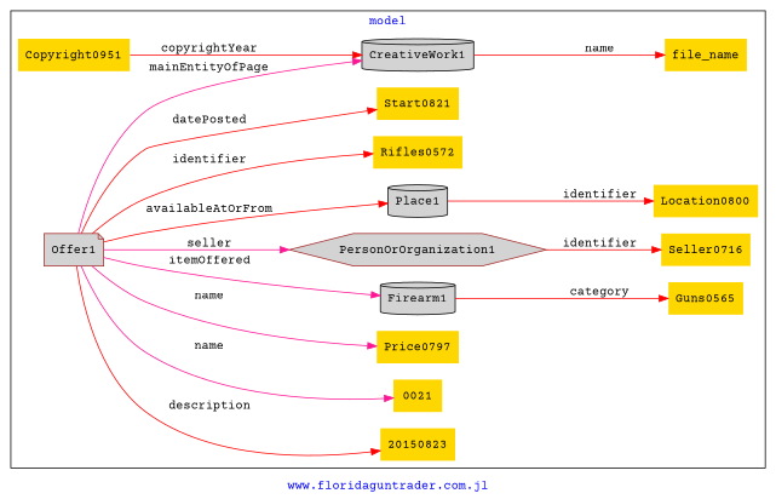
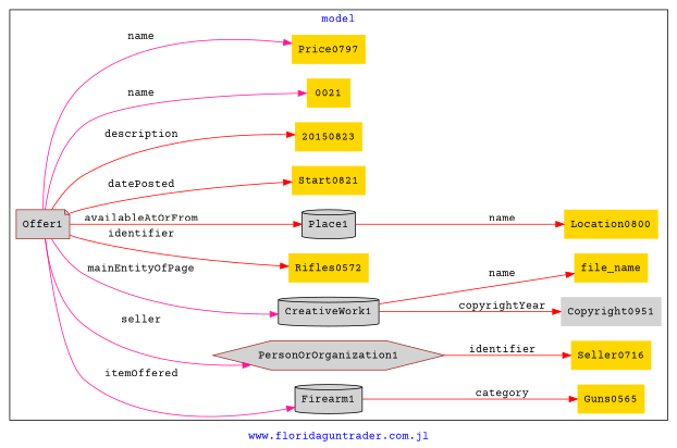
  digraph {
    fontcolor=blue
    fontname="Courier Prime"
    label="www.floridaguntrader.com.jl"
    rankdir=LR
    remincross=true
    node [color=brown fillcolor=gold fontname="Courier Prime" shape=plaintext style=filled]
    edge [color=red fontcolor=black fontname="Courier Prime"]
    n1 [color=black fillcolor=lightgray label=Firearm1 shape=cylinder]
    n2 [label=Guns0565]
    n3 [fillcolor=lightgray label=PersonOrOrganization1 shape=hexagon]
    n4 [label=Seller0716]
    n5 [color=black fillcolor=lightgray label=CreativeWork1 shape=cylinder]
-   n6 [color=black label=Copyright0951]
+   n6 [color=black fillcolor=lightgray label=Copyright0951]
    n7 [color=black label=file_name]
    n8 [fillcolor=lightgray label=Offer1 shape=note]
    n9 [color=black label=Rifles0572]
    n10 [color=black fillcolor=lightgray label=Place1 shape=cylinder]
    n11 [label=Start0821]
    n12 [label=20150823]
    n13 [label=0021]
    n14 [color=black label=Price0797]
    n15 [label=Location0800]
    subgraph cluster_1 {
      label=model
      n1
      n2
      n3
      n4
      n5
      n6
      n7
      n8
      n9
      n10
      n11
      n12
      n13
      n14
      n15
    }
    n1 -> n2 [label=category]
    n3 -> n4 [label=identifier]
-   n6 -> n5 [label=copyrightYear]
+   n5 -> n6 [label=copyrightYear]
    n5 -> n7 [label=name]
    n8 -> n1 [color=deeppink label=itemOffered]
    n8 -> n3 [color=deeppink label=seller]
    n8 -> n5 [color=deeppink label=mainEntityOfPage]
    n8 -> n9 [label=identifier]
    n8 -> n10 [label=availableAtOrFrom]
    n8 -> n11 [label=datePosted]
    n8 -> n12 [label=description]
    n8 -> n13 [color=deeppink label=name]
    n8 -> n14 [color=deeppink label=name]
-   n10 -> n15 [label=identifier]
+   n10 -> n15 [label=name]
  }
